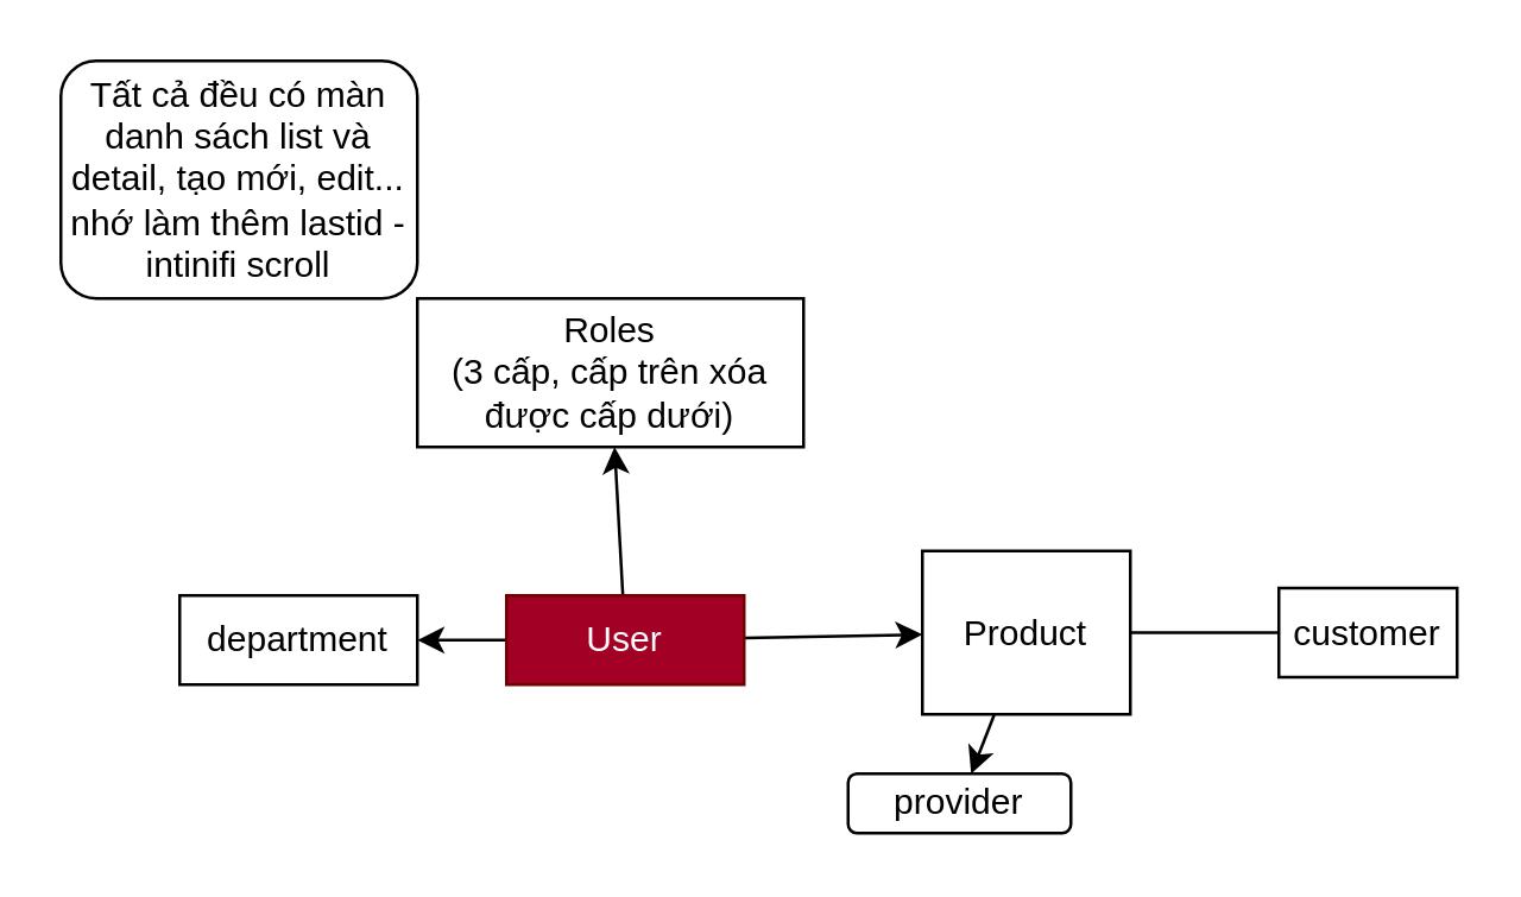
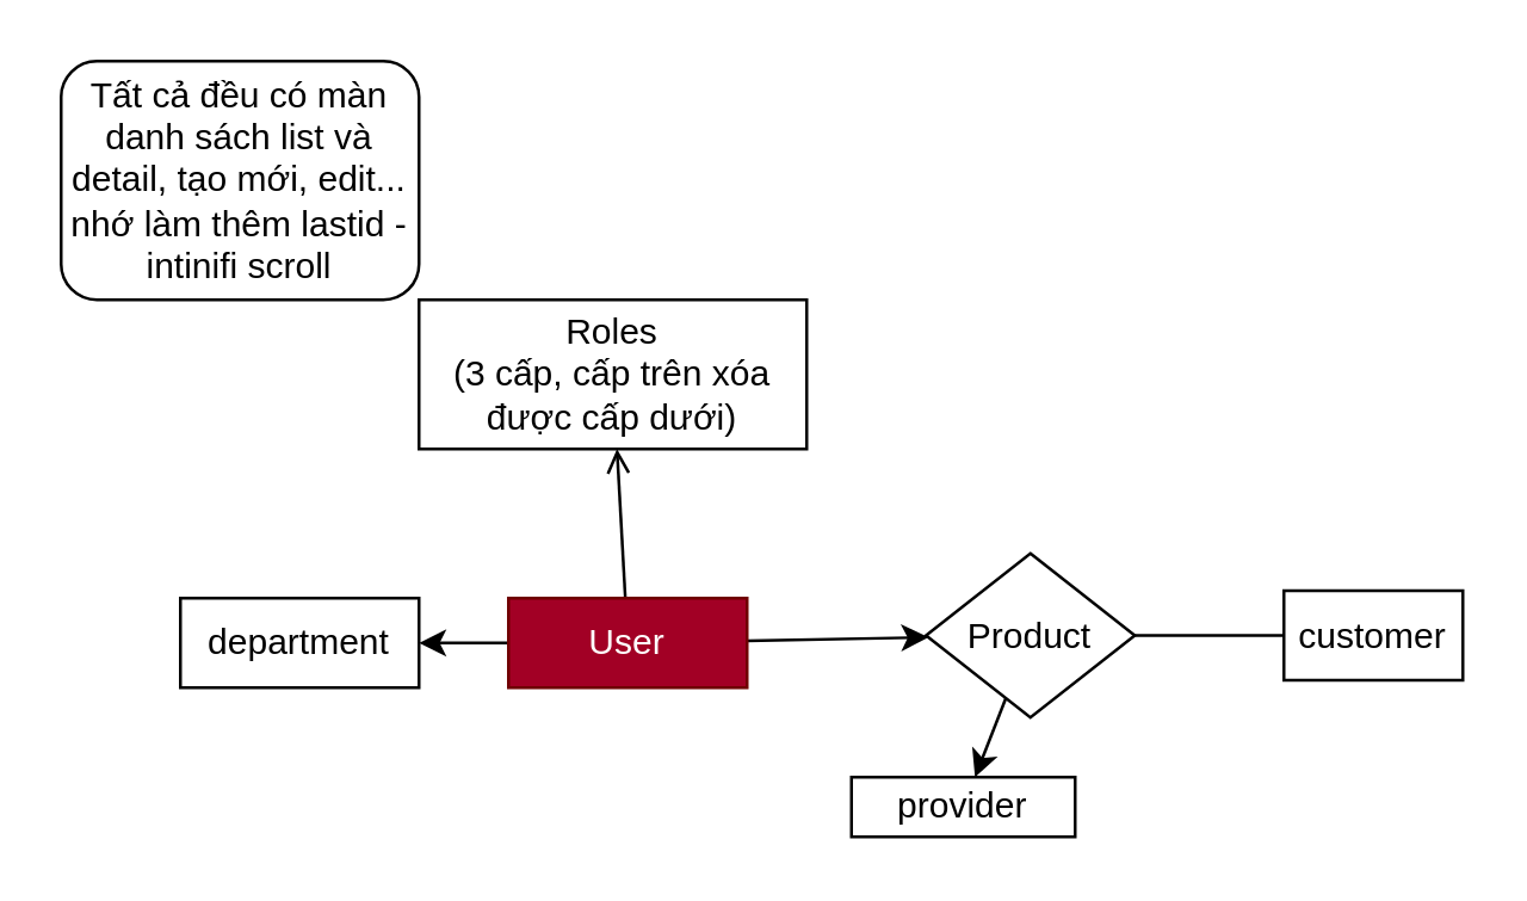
  <mxCell id="0" />
  <mxCell id="1" parent="0" />
- <mxCell id="2" value="" style="edgeStyle=none;html=1;" edge="1" parent="1" source="5" target="6"><mxGeometry relative="1" as="geometry" /></mxCell>
+ <mxCell id="2" value="" style="edgeStyle=none;html=1;endArrow=open;" edge="1" parent="1" source="5" target="6"><mxGeometry relative="1" as="geometry" /></mxCell>
  <mxCell id="3" value="" style="edgeStyle=none;html=1;" edge="1" parent="1" source="5" target="7"><mxGeometry relative="1" as="geometry" /></mxCell>
  <mxCell id="4" value="" style="edgeStyle=none;html=1;" edge="1" parent="1" source="5" target="10"><mxGeometry relative="1" as="geometry" /></mxCell>
  <mxCell id="5" value="User" style="rounded=0;whiteSpace=wrap;html=1;fillColor=#a20025;fontColor=#ffffff;strokeColor=#6F0000;" vertex="1" parent="1"><mxGeometry x="170" y="200" width="80" height="30" as="geometry" /></mxCell>
  <mxCell id="6" value="Roles&lt;br&gt;(3 cấp, cấp trên xóa được cấp dưới)" style="whiteSpace=wrap;html=1;rounded=0;" vertex="1" parent="1"><mxGeometry x="140" y="100" width="130" height="50" as="geometry" /></mxCell>
  <mxCell id="7" value="department" style="whiteSpace=wrap;html=1;rounded=0;" vertex="1" parent="1"><mxGeometry x="60" y="200" width="80" height="30" as="geometry" /></mxCell>
  <mxCell id="8" value="" style="edgeStyle=none;html=1;" edge="1" parent="1" source="10" target="12"><mxGeometry relative="1" as="geometry" /></mxCell>
  <mxCell id="9" value="" style="edgeStyle=none;html=1;" edge="1" parent="1" source="10"><mxGeometry relative="1" as="geometry"><mxPoint x="455" y="212.5" as="targetPoint" /></mxGeometry></mxCell>
- <mxCell id="10" value="Product" style="whiteSpace=wrap;html=1;rounded=0;" vertex="1" parent="1"><mxGeometry x="310" y="185" width="70" height="55" as="geometry" /></mxCell>
+ <mxCell id="10" value="Product" style="rhombus;whiteSpace=wrap;html=1;" vertex="1" parent="1"><mxGeometry x="310" y="185" width="70" height="55" as="geometry" /></mxCell>
  <mxCell id="11" value="Tất cả đều có màn danh sách list và detail, tạo mới, edit... nhớ làm thêm lastid - intinifi scroll" style="rounded=1;whiteSpace=wrap;html=1;" vertex="1" parent="1"><mxGeometry x="20" y="20" width="120" height="80" as="geometry" /></mxCell>
- <mxCell id="12" value="provider" style="whiteSpace=wrap;html=1;rounded=1;" vertex="1" parent="1"><mxGeometry x="285" y="260" width="75" height="20" as="geometry" /></mxCell>
+ <mxCell id="12" value="provider" style="whiteSpace=wrap;html=1;rounded=0;" vertex="1" parent="1"><mxGeometry x="285" y="260" width="75" height="20" as="geometry" /></mxCell>
  <mxCell id="13" value="customer" style="rounded=0;whiteSpace=wrap;html=1;" vertex="1" parent="1"><mxGeometry x="430" y="197.5" width="60" height="30" as="geometry" /></mxCell>
